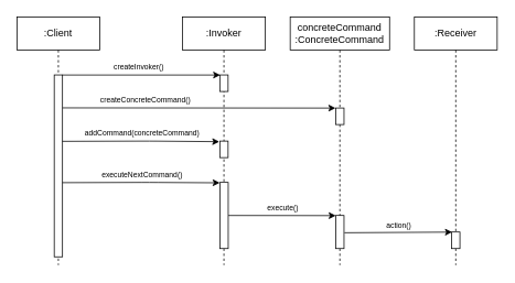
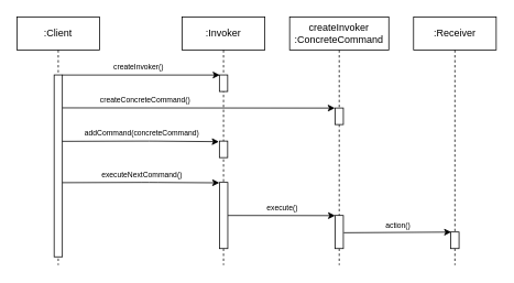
  <mxCell id="0" />
  <mxCell id="1" parent="0" />
  <mxCell id="2" value=":Client" style="shape=umlLifeline;perimeter=lifelinePerimeter;whiteSpace=wrap;html=1;container=1;collapsible=0;recursiveResize=0;outlineConnect=0;" parent="1" vertex="1"><mxGeometry x="20" y="20" width="100" height="300" as="geometry" /></mxCell>
  <mxCell id="3" value="" style="points=[];perimeter=orthogonalPerimeter;rounded=0;shadow=0;strokeWidth=1;" parent="2" vertex="1"><mxGeometry x="45" y="70" width="10" height="220" as="geometry" /></mxCell>
  <mxCell id="4" value=":Invoker" style="shape=umlLifeline;perimeter=lifelinePerimeter;whiteSpace=wrap;html=1;container=1;collapsible=0;recursiveResize=0;outlineConnect=0;" parent="1" vertex="1"><mxGeometry x="220" y="20" width="100" height="300" as="geometry" /></mxCell>
  <mxCell id="5" value="" style="endArrow=classic;html=1;exitX=0.984;exitY=0.365;exitDx=0;exitDy=0;exitPerimeter=0;entryX=-0.02;entryY=0.006;entryDx=0;entryDy=0;entryPerimeter=0;" parent="4" target="7" edge="1"><mxGeometry width="50" height="50" relative="1" as="geometry"><mxPoint x="-145.0" y="200.3" as="sourcePoint" /><mxPoint x="30.16" y="221" as="targetPoint" /><Array as="points"><mxPoint x="-39.84" y="200" /></Array></mxGeometry></mxCell>
  <mxCell id="6" value="&lt;font style=&quot;font-size: 9px&quot;&gt;executeNextCommand()&lt;/font&gt;" style="edgeLabel;html=1;align=center;verticalAlign=middle;resizable=0;points=[];" parent="5" vertex="1" connectable="0"><mxGeometry x="-0.118" y="1" relative="1" as="geometry"><mxPoint x="11.73" y="-9.32" as="offset" /></mxGeometry></mxCell>
  <mxCell id="7" value="" style="points=[];perimeter=orthogonalPerimeter;rounded=0;shadow=0;strokeWidth=1;" parent="4" vertex="1"><mxGeometry x="45.16" y="200" width="10" height="80" as="geometry" /></mxCell>
- <mxCell id="8" value="concreteCommand :ConcreteCommand" style="shape=umlLifeline;perimeter=lifelinePerimeter;whiteSpace=wrap;html=1;container=1;collapsible=0;recursiveResize=0;outlineConnect=0;" parent="1" vertex="1"><mxGeometry x="350" y="20" width="120" height="300" as="geometry" /></mxCell>
+ <mxCell id="8" value="createInvoker :ConcreteCommand" style="shape=umlLifeline;perimeter=lifelinePerimeter;whiteSpace=wrap;html=1;container=1;collapsible=0;recursiveResize=0;outlineConnect=0;" parent="1" vertex="1"><mxGeometry x="350" y="20" width="120" height="300" as="geometry" /></mxCell>
  <mxCell id="9" value="" style="points=[];perimeter=orthogonalPerimeter;rounded=0;shadow=0;strokeWidth=1;" parent="8" vertex="1"><mxGeometry x="55" y="110" width="10" height="20" as="geometry" /></mxCell>
  <mxCell id="10" value="" style="points=[];perimeter=orthogonalPerimeter;rounded=0;shadow=0;strokeWidth=1;" parent="8" vertex="1"><mxGeometry x="55" y="240" width="10" height="40" as="geometry" /></mxCell>
  <mxCell id="11" value=":Receiver" style="shape=umlLifeline;perimeter=lifelinePerimeter;whiteSpace=wrap;html=1;container=1;collapsible=0;recursiveResize=0;outlineConnect=0;" parent="1" vertex="1"><mxGeometry x="500" y="20" width="100" height="300" as="geometry" /></mxCell>
  <mxCell id="12" value="" style="points=[];perimeter=orthogonalPerimeter;rounded=0;shadow=0;strokeWidth=1;" parent="11" vertex="1"><mxGeometry x="45" y="260" width="10" height="20" as="geometry" /></mxCell>
  <mxCell id="13" value="" style="endArrow=classic;html=1;entryX=0.052;entryY=0.005;entryDx=0;entryDy=0;entryPerimeter=0;" parent="1" source="3" target="19" edge="1"><mxGeometry width="50" height="50" relative="1" as="geometry"><mxPoint x="160" y="120" as="sourcePoint" /><mxPoint x="349.83" y="130" as="targetPoint" /></mxGeometry></mxCell>
  <mxCell id="14" value="&lt;font style=&quot;font-size: 9px&quot;&gt;createInvoker()&lt;/font&gt;" style="edgeLabel;html=1;align=center;verticalAlign=middle;resizable=0;points=[];" parent="13" vertex="1" connectable="0"><mxGeometry x="-0.118" y="1" relative="1" as="geometry"><mxPoint x="7.9" y="-9.32" as="offset" /></mxGeometry></mxCell>
  <mxCell id="15" value="" style="endArrow=classic;html=1;exitX=0.984;exitY=0.365;exitDx=0;exitDy=0;exitPerimeter=0;entryX=-0.058;entryY=0.035;entryDx=0;entryDy=0;entryPerimeter=0;" parent="1" source="3" target="22" edge="1"><mxGeometry width="50" height="50" relative="1" as="geometry"><mxPoint x="130" y="170" as="sourcePoint" /><mxPoint x="250" y="191" as="targetPoint" /><Array as="points"><mxPoint x="180" y="170" /></Array></mxGeometry></mxCell>
  <mxCell id="16" value="&lt;font style=&quot;font-size: 9px&quot;&gt;addCommand(concreteCommand)&lt;/font&gt;" style="edgeLabel;html=1;align=center;verticalAlign=middle;resizable=0;points=[];" parent="15" vertex="1" connectable="0"><mxGeometry x="-0.118" y="1" relative="1" as="geometry"><mxPoint x="11.73" y="-9.32" as="offset" /></mxGeometry></mxCell>
  <mxCell id="17" value="" style="endArrow=classic;html=1;entryX=0.052;entryY=0.005;entryDx=0;entryDy=0;entryPerimeter=0;exitX=1.055;exitY=0.522;exitDx=0;exitDy=0;exitPerimeter=0;" parent="1" source="10" target="12" edge="1"><mxGeometry width="50" height="50" relative="1" as="geometry"><mxPoint x="415" y="260" as="sourcePoint" /><mxPoint x="479.93" y="240.08" as="targetPoint" /></mxGeometry></mxCell>
  <mxCell id="18" value="&lt;font style=&quot;font-size: 9px&quot;&gt;action()&lt;/font&gt;" style="edgeLabel;html=1;align=center;verticalAlign=middle;resizable=0;points=[];" parent="17" vertex="1" connectable="0"><mxGeometry x="-0.118" y="1" relative="1" as="geometry"><mxPoint x="7.9" y="-9.32" as="offset" /></mxGeometry></mxCell>
  <mxCell id="19" value="" style="points=[];perimeter=orthogonalPerimeter;rounded=0;shadow=0;strokeWidth=1;" parent="1" vertex="1"><mxGeometry x="265" y="90" width="10" height="20" as="geometry" /></mxCell>
  <mxCell id="20" value="" style="endArrow=classic;html=1;entryX=-0.021;entryY=0.004;entryDx=0;entryDy=0;entryPerimeter=0;exitX=1.012;exitY=0.181;exitDx=0;exitDy=0;exitPerimeter=0;" parent="1" source="3" target="9" edge="1"><mxGeometry width="50" height="50" relative="1" as="geometry"><mxPoint x="130" y="130" as="sourcePoint" /><mxPoint x="274" y="84" as="targetPoint" /></mxGeometry></mxCell>
  <mxCell id="21" value="&lt;font style=&quot;font-size: 9px&quot;&gt;createConcreteCommand()&lt;/font&gt;" style="edgeLabel;html=1;align=center;verticalAlign=middle;resizable=0;points=[];" parent="20" vertex="1" connectable="0"><mxGeometry x="-0.118" y="1" relative="1" as="geometry"><mxPoint x="-45.74" y="-9.32" as="offset" /></mxGeometry></mxCell>
  <mxCell id="22" value="" style="points=[];perimeter=orthogonalPerimeter;rounded=0;shadow=0;strokeWidth=1;" parent="1" vertex="1"><mxGeometry x="265" y="170" width="10" height="20" as="geometry" /></mxCell>
  <mxCell id="23" value="" style="endArrow=classic;html=1;exitX=1.02;exitY=0.5;exitDx=0;exitDy=0;exitPerimeter=0;entryX=0.007;entryY=0.004;entryDx=0;entryDy=0;entryPerimeter=0;" parent="1" source="7" target="10" edge="1"><mxGeometry width="50" height="50" relative="1" as="geometry"><mxPoint x="330" y="310" as="sourcePoint" /><mxPoint x="380" y="260" as="targetPoint" /></mxGeometry></mxCell>
  <mxCell id="24" value="&lt;font style=&quot;font-size: 9px&quot;&gt;execute()&lt;/font&gt;" style="edgeLabel;html=1;align=center;verticalAlign=middle;resizable=0;points=[];" parent="23" vertex="1" connectable="0"><mxGeometry x="-0.06" relative="1" as="geometry"><mxPoint x="3.67" y="-10.08" as="offset" /></mxGeometry></mxCell>
